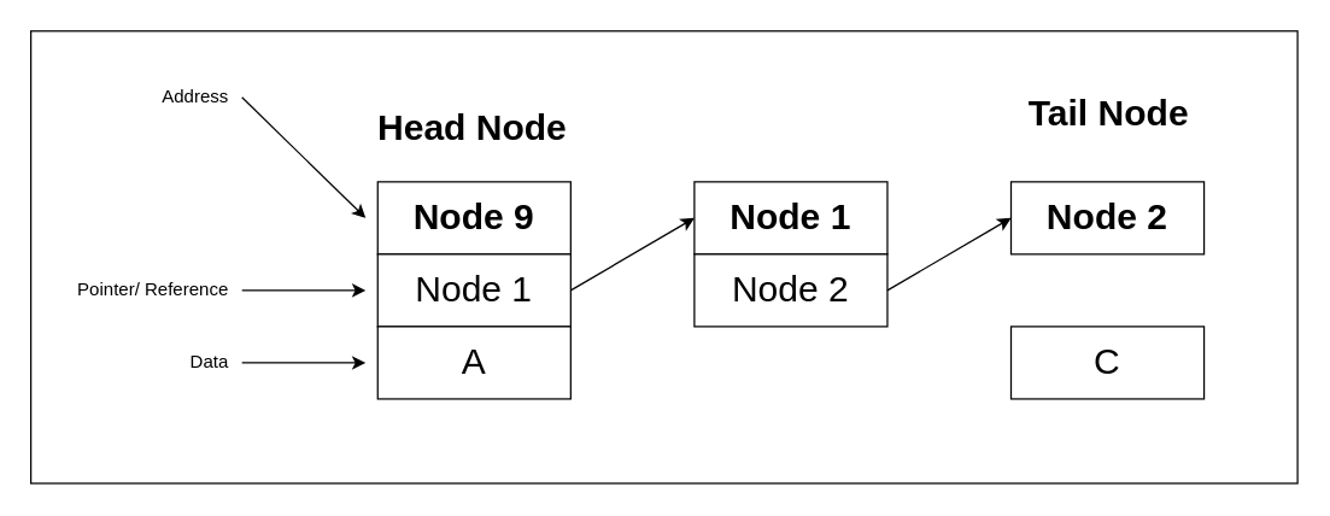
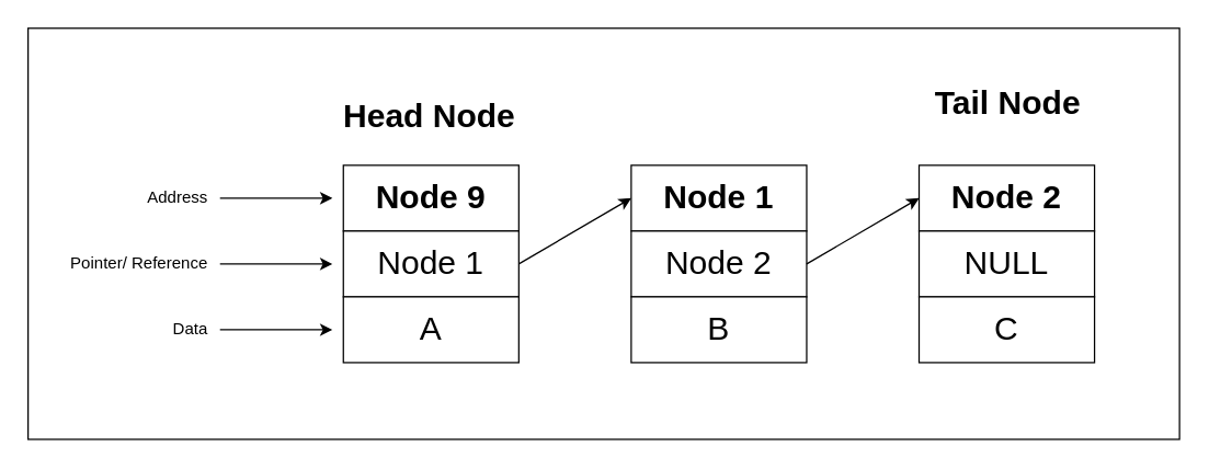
  <mxCell id="0" />
  <mxCell id="1" parent="0" />
  <mxCell id="2" value="" style="rounded=0;whiteSpace=wrap;html=1;" parent="1" vertex="1"><mxGeometry x="20" y="20" width="840" height="300" as="geometry" /></mxCell>
  <mxCell id="3" value="&lt;font style=&quot;font-size: 24px;&quot;&gt;Node 9&lt;/font&gt;" style="rounded=0;whiteSpace=wrap;html=1;fontStyle=1" parent="1" vertex="1"><mxGeometry x="250" y="120" width="128" height="48" as="geometry" /></mxCell>
  <mxCell id="4" value="&lt;font style=&quot;font-size: 24px;&quot;&gt;Node 1&lt;/font&gt;" style="rounded=0;whiteSpace=wrap;html=1;" parent="1" vertex="1"><mxGeometry x="250" y="168" width="128" height="48" as="geometry" /></mxCell>
  <mxCell id="5" value="&lt;font style=&quot;font-size: 24px;&quot;&gt;A&lt;/font&gt;" style="rounded=0;whiteSpace=wrap;html=1;" parent="1" vertex="1"><mxGeometry x="250" y="216" width="128" height="48" as="geometry" /></mxCell>
  <mxCell id="6" value="&lt;font style=&quot;font-size: 24px;&quot;&gt;Node 1&lt;/font&gt;" style="rounded=0;whiteSpace=wrap;html=1;fontStyle=1" parent="1" vertex="1"><mxGeometry x="460" y="120" width="128" height="48" as="geometry" /></mxCell>
  <mxCell id="7" value="&lt;font style=&quot;font-size: 24px;&quot;&gt;Node 2&lt;/font&gt;" style="rounded=0;whiteSpace=wrap;html=1;" parent="1" vertex="1"><mxGeometry x="460" y="168" width="128" height="48" as="geometry" /></mxCell>
+ <mxCell id="8" value="&lt;font style=&quot;font-size: 24px;&quot;&gt;B&lt;/font&gt;" style="rounded=0;whiteSpace=wrap;html=1;" parent="1" vertex="1"><mxGeometry x="460" y="216" width="128" height="48" as="geometry" /></mxCell>
  <mxCell id="9" value="" style="endArrow=classic;html=1;rounded=0;exitX=1;exitY=0.5;exitDx=0;exitDy=0;entryX=0;entryY=0.5;entryDx=0;entryDy=0;" parent="1" source="4" target="6" edge="1"><mxGeometry width="50" height="50" relative="1" as="geometry"><mxPoint x="400" y="160" as="sourcePoint" /><mxPoint x="430" y="150" as="targetPoint" /></mxGeometry></mxCell>
  <mxCell id="10" value="&lt;font style=&quot;font-size: 24px;&quot;&gt;Node 2&lt;/font&gt;" style="rounded=0;whiteSpace=wrap;html=1;fontStyle=1" parent="1" vertex="1"><mxGeometry x="670" y="120" width="128" height="48" as="geometry" /></mxCell>
+ <mxCell id="11" value="&lt;font style=&quot;font-size: 24px;&quot;&gt;NULL&lt;/font&gt;" style="rounded=0;whiteSpace=wrap;html=1;" parent="1" vertex="1"><mxGeometry x="670" y="168" width="128" height="48" as="geometry" /></mxCell>
  <mxCell id="12" value="&lt;font style=&quot;font-size: 24px;&quot;&gt;C&lt;/font&gt;" style="rounded=0;whiteSpace=wrap;html=1;" parent="1" vertex="1"><mxGeometry x="670" y="216" width="128" height="48" as="geometry" /></mxCell>
  <mxCell id="13" value="" style="endArrow=classic;html=1;rounded=0;entryX=0;entryY=0.5;entryDx=0;entryDy=0;" parent="1" target="10" edge="1"><mxGeometry width="50" height="50" relative="1" as="geometry"><mxPoint x="588" y="192" as="sourcePoint" /><mxPoint x="640" y="150" as="targetPoint" /></mxGeometry></mxCell>
- <mxCell id="14" value="&lt;font style=&quot;font-size: 12px; font-weight: normal;&quot;&gt;Address&amp;nbsp;&amp;nbsp;&lt;/font&gt;" style="rounded=0;whiteSpace=wrap;html=1;fontStyle=1;fontSize=12;align=right;strokeColor=none;fillColor=none;" parent="1" vertex="1"><mxGeometry x="32" y="40" width="128" height="48" as="geometry" /></mxCell>
+ <mxCell id="14" value="&lt;font style=&quot;font-size: 12px; font-weight: normal;&quot;&gt;Address&amp;nbsp;&amp;nbsp;&lt;/font&gt;" style="rounded=0;whiteSpace=wrap;html=1;fontStyle=1;fontSize=12;align=right;strokeColor=none;fillColor=none;" parent="1" vertex="1"><mxGeometry x="32" y="120" width="128" height="48" as="geometry" /></mxCell>
  <mxCell id="15" value="&lt;font style=&quot;font-size: 12px;&quot;&gt;Pointer/ Reference&amp;nbsp;&amp;nbsp;&lt;/font&gt;" style="rounded=0;whiteSpace=wrap;html=1;fontSize=12;align=right;strokeColor=none;fillColor=none;" parent="1" vertex="1"><mxGeometry x="32" y="168" width="128" height="48" as="geometry" /></mxCell>
  <mxCell id="16" value="&lt;font style=&quot;font-size: 12px;&quot;&gt;Data&amp;nbsp;&amp;nbsp;&lt;/font&gt;" style="rounded=0;whiteSpace=wrap;html=1;fontSize=12;align=right;strokeColor=none;fillColor=none;" parent="1" vertex="1"><mxGeometry x="32" y="216" width="128" height="48" as="geometry" /></mxCell>
  <mxCell id="17" value="" style="endArrow=classic;html=1;rounded=0;exitX=1;exitY=0.5;exitDx=0;exitDy=0;" parent="1" source="14" edge="1"><mxGeometry width="50" height="50" relative="1" as="geometry"><mxPoint x="562" y="200" as="sourcePoint" /><mxPoint x="242" y="144" as="targetPoint" /></mxGeometry></mxCell>
  <mxCell id="18" value="" style="endArrow=classic;html=1;rounded=0;exitX=1;exitY=0.5;exitDx=0;exitDy=0;entryX=0;entryY=0.5;entryDx=0;entryDy=0;" parent="1" source="15" edge="1"><mxGeometry width="50" height="50" relative="1" as="geometry"><mxPoint x="170" y="154" as="sourcePoint" /><mxPoint x="242" y="192" as="targetPoint" /></mxGeometry></mxCell>
  <mxCell id="19" value="" style="endArrow=classic;html=1;rounded=0;exitX=1;exitY=0.5;exitDx=0;exitDy=0;entryX=0;entryY=0.5;entryDx=0;entryDy=0;" parent="1" source="16" edge="1"><mxGeometry width="50" height="50" relative="1" as="geometry"><mxPoint x="170" y="202" as="sourcePoint" /><mxPoint x="242" y="240" as="targetPoint" /></mxGeometry></mxCell>
  <mxCell id="20" value="&lt;font style=&quot;font-size: 24px;&quot;&gt;Head Node&lt;/font&gt;" style="text;html=1;strokeColor=none;fillColor=none;align=center;verticalAlign=middle;whiteSpace=wrap;rounded=0;fontStyle=1" parent="1" vertex="1"><mxGeometry x="248" y="70" width="130" height="30" as="geometry" /></mxCell>
  <mxCell id="21" value="&lt;font style=&quot;font-size: 24px;&quot;&gt;Tail Node&lt;/font&gt;" style="text;html=1;strokeColor=none;fillColor=none;align=center;verticalAlign=middle;whiteSpace=wrap;rounded=0;fontStyle=1" parent="1" vertex="1"><mxGeometry x="670" y="60" width="130" height="30" as="geometry" /></mxCell>
